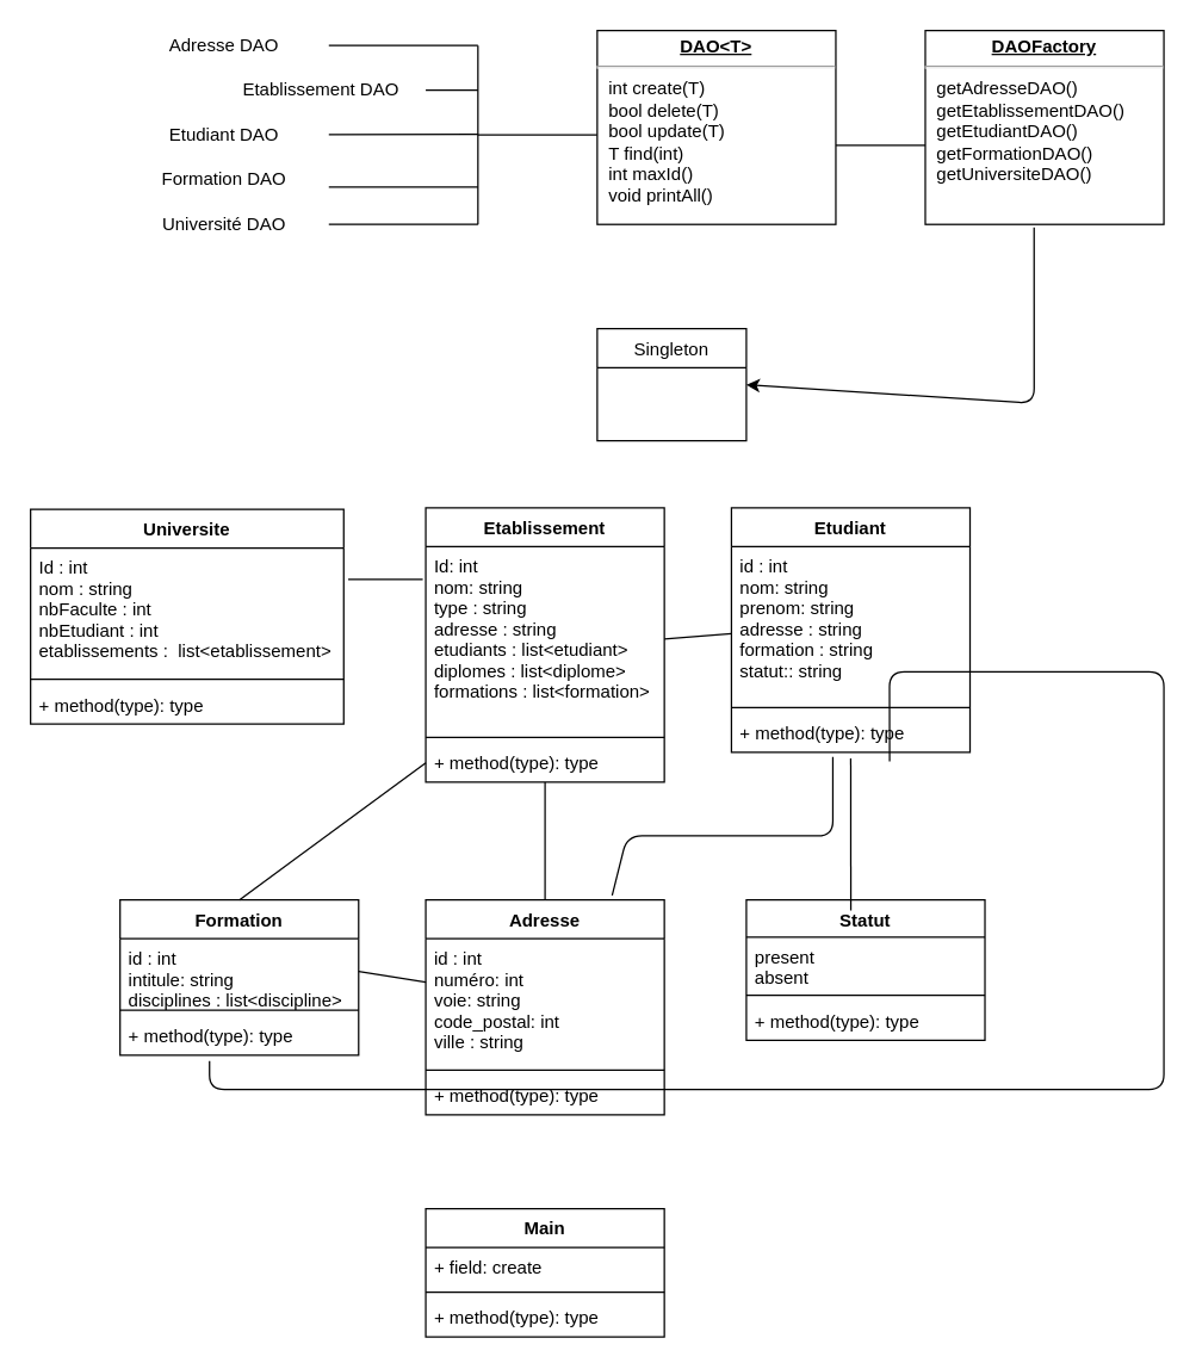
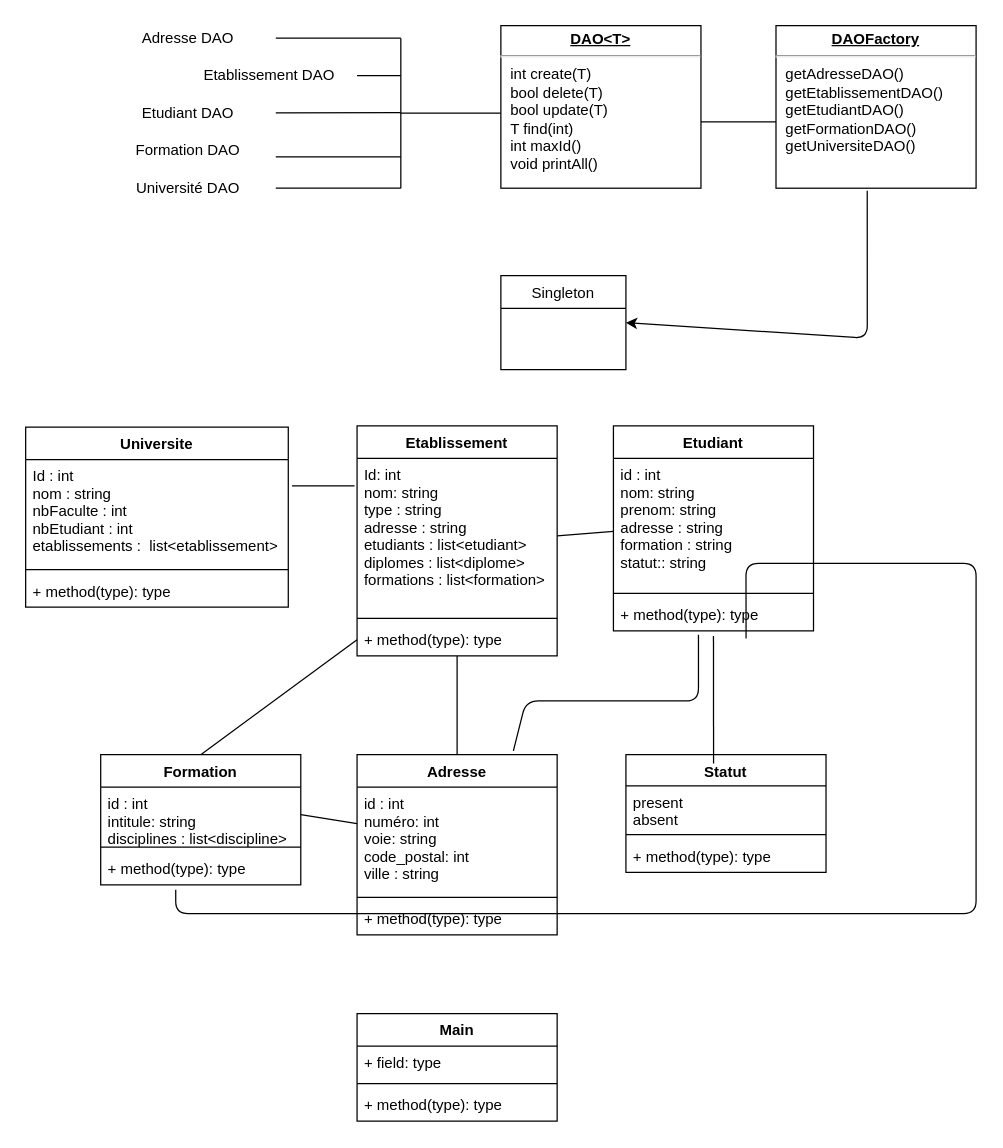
  <mxCell id="0" />
  <mxCell id="1" parent="0" />
  <mxCell id="2" value="Adresse DAO" style="text;html=1;strokeColor=none;fillColor=none;align=center;verticalAlign=middle;whiteSpace=wrap;rounded=0;" vertex="1" parent="1"><mxGeometry x="80" y="20" width="140" height="20" as="geometry" /></mxCell>
  <mxCell id="3" value="Etablissement DAO" style="text;html=1;strokeColor=none;fillColor=none;align=center;verticalAlign=middle;whiteSpace=wrap;rounded=0;" vertex="1" parent="1"><mxGeometry x="145" y="50" width="140" height="20" as="geometry" /></mxCell>
  <mxCell id="4" value="Etudiant DAO" style="text;html=1;strokeColor=none;fillColor=none;align=center;verticalAlign=middle;whiteSpace=wrap;rounded=0;" vertex="1" parent="1"><mxGeometry x="80" y="80" width="140" height="20" as="geometry" /></mxCell>
  <mxCell id="5" value="Formation DAO&lt;br&gt;" style="text;html=1;strokeColor=none;fillColor=none;align=center;verticalAlign=middle;whiteSpace=wrap;rounded=0;" vertex="1" parent="1"><mxGeometry x="80" y="110" width="140" height="20" as="geometry" /></mxCell>
  <mxCell id="6" value="Université&amp;nbsp;DAO" style="text;html=1;strokeColor=none;fillColor=none;align=center;verticalAlign=middle;whiteSpace=wrap;rounded=0;" vertex="1" parent="1"><mxGeometry x="80" y="140" width="140" height="20" as="geometry" /></mxCell>
  <mxCell id="7" value="" style="endArrow=none;html=1;" edge="1" parent="1"><mxGeometry width="50" height="50" relative="1" as="geometry"><mxPoint x="220" y="30" as="sourcePoint" /><mxPoint x="320" y="30" as="targetPoint" /></mxGeometry></mxCell>
  <mxCell id="8" value="" style="endArrow=none;html=1;exitX=1;exitY=0.5;exitDx=0;exitDy=0;" edge="1" parent="1" source="3"><mxGeometry width="50" height="50" relative="1" as="geometry"><mxPoint x="240" y="60" as="sourcePoint" /><mxPoint x="320" y="60" as="targetPoint" /></mxGeometry></mxCell>
  <mxCell id="9" value="" style="endArrow=none;html=1;" edge="1" parent="1" source="4"><mxGeometry width="50" height="50" relative="1" as="geometry"><mxPoint x="240" y="89.5" as="sourcePoint" /><mxPoint x="320" y="89.5" as="targetPoint" /></mxGeometry></mxCell>
  <mxCell id="10" value="" style="endArrow=none;html=1;exitX=1;exitY=0.75;exitDx=0;exitDy=0;" edge="1" parent="1" source="5"><mxGeometry width="50" height="50" relative="1" as="geometry"><mxPoint x="250" y="60" as="sourcePoint" /><mxPoint x="320" y="125" as="targetPoint" /></mxGeometry></mxCell>
  <mxCell id="11" value="" style="endArrow=none;html=1;exitX=1;exitY=0.5;exitDx=0;exitDy=0;" edge="1" parent="1" source="6"><mxGeometry width="50" height="50" relative="1" as="geometry"><mxPoint x="250" y="149.5" as="sourcePoint" /><mxPoint x="320" y="150" as="targetPoint" /></mxGeometry></mxCell>
  <mxCell id="12" value="" style="endArrow=none;html=1;" edge="1" parent="1"><mxGeometry width="50" height="50" relative="1" as="geometry"><mxPoint x="320" y="150" as="sourcePoint" /><mxPoint x="320" y="30" as="targetPoint" /></mxGeometry></mxCell>
  <mxCell id="13" value="" style="endArrow=none;html=1;entryX=0;entryY=0.5;entryDx=0;entryDy=0;" edge="1" parent="1"><mxGeometry width="50" height="50" relative="1" as="geometry"><mxPoint x="320" y="90" as="sourcePoint" /><mxPoint x="400" y="90" as="targetPoint" /></mxGeometry></mxCell>
  <mxCell id="14" value="&lt;p style=&quot;margin: 0px ; margin-top: 4px ; text-align: center ; text-decoration: underline&quot;&gt;&lt;b&gt;DAO&amp;lt;T&amp;gt;&lt;/b&gt;&lt;/p&gt;&lt;hr&gt;&lt;p style=&quot;margin: 0px ; margin-left: 8px&quot;&gt;int create(T)&lt;/p&gt;&lt;p style=&quot;margin: 0px ; margin-left: 8px&quot;&gt;bool delete(T)&lt;/p&gt;&lt;p style=&quot;margin: 0px ; margin-left: 8px&quot;&gt;bool update(T)&lt;/p&gt;&lt;p style=&quot;margin: 0px ; margin-left: 8px&quot;&gt;T find(int)&lt;/p&gt;&lt;p style=&quot;margin: 0px ; margin-left: 8px&quot;&gt;int maxId()&lt;/p&gt;&lt;p style=&quot;margin: 0px ; margin-left: 8px&quot;&gt;void printAll()&lt;/p&gt;" style="verticalAlign=top;align=left;overflow=fill;fontSize=12;fontFamily=Helvetica;html=1;" vertex="1" parent="1"><mxGeometry x="400" y="20" width="160" height="130" as="geometry" /></mxCell>
  <mxCell id="15" value="&lt;p style=&quot;margin: 0px ; margin-top: 4px ; text-align: center ; text-decoration: underline&quot;&gt;&lt;b&gt;DAOFactory&lt;/b&gt;&lt;/p&gt;&lt;hr&gt;&lt;p style=&quot;margin: 0px ; margin-left: 8px&quot;&gt;getAdresseDAO()&lt;/p&gt;&lt;p style=&quot;margin: 0px ; margin-left: 8px&quot;&gt;getEtablissementDAO()&lt;/p&gt;&lt;p style=&quot;margin: 0px ; margin-left: 8px&quot;&gt;getEtudiantDAO()&lt;/p&gt;&lt;p style=&quot;margin: 0px ; margin-left: 8px&quot;&gt;getFormationDAO()&lt;/p&gt;&lt;p style=&quot;margin: 0px ; margin-left: 8px&quot;&gt;getUniversiteDAO()&lt;/p&gt;" style="verticalAlign=top;align=left;overflow=fill;fontSize=12;fontFamily=Helvetica;html=1;" vertex="1" parent="1"><mxGeometry x="620" y="20" width="160" height="130" as="geometry" /></mxCell>
  <mxCell id="16" value="" style="endArrow=none;html=1;entryX=0;entryY=0.592;entryDx=0;entryDy=0;entryPerimeter=0;" edge="1" parent="1" target="15"><mxGeometry width="50" height="50" relative="1" as="geometry"><mxPoint x="560" y="97" as="sourcePoint" /><mxPoint x="130" y="180" as="targetPoint" /></mxGeometry></mxCell>
  <mxCell id="17" value="" style="endArrow=classic;html=1;exitX=0.456;exitY=1.015;exitDx=0;exitDy=0;exitPerimeter=0;entryX=1;entryY=0.5;entryDx=0;entryDy=0;" edge="1" parent="1" source="15" target="18"><mxGeometry width="50" height="50" relative="1" as="geometry"><mxPoint x="80" y="230" as="sourcePoint" /><mxPoint x="693" y="320" as="targetPoint" /><Array as="points"><mxPoint x="693" y="270" /></Array></mxGeometry></mxCell>
  <mxCell id="18" value="Singleton" style="swimlane;fontStyle=0;childLayout=stackLayout;horizontal=1;startSize=26;fillColor=none;horizontalStack=0;resizeParent=1;resizeParentMax=0;resizeLast=0;collapsible=1;marginBottom=0;" vertex="1" parent="1"><mxGeometry x="400" y="220" width="100" height="75" as="geometry" /></mxCell>
  <mxCell id="19" value="Universite" style="swimlane;fontStyle=1;align=center;verticalAlign=top;childLayout=stackLayout;horizontal=1;startSize=26;horizontalStack=0;resizeParent=1;resizeParentMax=0;resizeLast=0;collapsible=1;marginBottom=0;" vertex="1" parent="1"><mxGeometry x="20" y="341" width="210" height="144" as="geometry" /></mxCell>
  <mxCell id="20" value="Id : int&#10;nom : string&#10;nbFaculte : int&#10;nbEtudiant : int&#10;etablissements :  list&lt;etablissement&gt;&#10;" style="text;strokeColor=none;fillColor=none;align=left;verticalAlign=top;spacingLeft=4;spacingRight=4;overflow=hidden;rotatable=0;points=[[0,0.5],[1,0.5]];portConstraint=eastwest;" vertex="1" parent="19"><mxGeometry y="26" width="210" height="84" as="geometry" /></mxCell>
  <mxCell id="21" value="" style="line;strokeWidth=1;fillColor=none;align=left;verticalAlign=middle;spacingTop=-1;spacingLeft=3;spacingRight=3;rotatable=0;labelPosition=right;points=[];portConstraint=eastwest;" vertex="1" parent="19"><mxGeometry y="110" width="210" height="8" as="geometry" /></mxCell>
  <mxCell id="22" value="+ method(type): type" style="text;strokeColor=none;fillColor=none;align=left;verticalAlign=top;spacingLeft=4;spacingRight=4;overflow=hidden;rotatable=0;points=[[0,0.5],[1,0.5]];portConstraint=eastwest;" vertex="1" parent="19"><mxGeometry y="118" width="210" height="26" as="geometry" /></mxCell>
  <mxCell id="23" value="Etablissement" style="swimlane;fontStyle=1;align=center;verticalAlign=top;childLayout=stackLayout;horizontal=1;startSize=26;horizontalStack=0;resizeParent=1;resizeParentMax=0;resizeLast=0;collapsible=1;marginBottom=0;" vertex="1" parent="1"><mxGeometry x="285" y="340" width="160" height="184" as="geometry" /></mxCell>
  <mxCell id="24" value="Id: int&#10;nom: string&#10;type : string&#10;adresse : string&#10;etudiants : list&lt;etudiant&gt;&#10;diplomes : list&lt;diplome&gt;&#10;formations : list&lt;formation&gt;&#10;" style="text;strokeColor=none;fillColor=none;align=left;verticalAlign=top;spacingLeft=4;spacingRight=4;overflow=hidden;rotatable=0;points=[[0,0.5],[1,0.5]];portConstraint=eastwest;" vertex="1" parent="23"><mxGeometry y="26" width="160" height="124" as="geometry" /></mxCell>
  <mxCell id="25" value="" style="line;strokeWidth=1;fillColor=none;align=left;verticalAlign=middle;spacingTop=-1;spacingLeft=3;spacingRight=3;rotatable=0;labelPosition=right;points=[];portConstraint=eastwest;" vertex="1" parent="23"><mxGeometry y="150" width="160" height="8" as="geometry" /></mxCell>
  <mxCell id="26" value="+ method(type): type" style="text;strokeColor=none;fillColor=none;align=left;verticalAlign=top;spacingLeft=4;spacingRight=4;overflow=hidden;rotatable=0;points=[[0,0.5],[1,0.5]];portConstraint=eastwest;" vertex="1" parent="23"><mxGeometry y="158" width="160" height="26" as="geometry" /></mxCell>
  <mxCell id="27" value="Etudiant" style="swimlane;fontStyle=1;align=center;verticalAlign=top;childLayout=stackLayout;horizontal=1;startSize=26;horizontalStack=0;resizeParent=1;resizeParentMax=0;resizeLast=0;collapsible=1;marginBottom=0;" vertex="1" parent="1"><mxGeometry x="490" y="340" width="160" height="164" as="geometry" /></mxCell>
  <mxCell id="28" value="id : int&#10;nom: string&#10;prenom: string&#10;adresse : string&#10;formation : string&#10;statut:: string&#10;" style="text;strokeColor=none;fillColor=none;align=left;verticalAlign=top;spacingLeft=4;spacingRight=4;overflow=hidden;rotatable=0;points=[[0,0.5],[1,0.5]];portConstraint=eastwest;" vertex="1" parent="27"><mxGeometry y="26" width="160" height="104" as="geometry" /></mxCell>
  <mxCell id="29" value="" style="line;strokeWidth=1;fillColor=none;align=left;verticalAlign=middle;spacingTop=-1;spacingLeft=3;spacingRight=3;rotatable=0;labelPosition=right;points=[];portConstraint=eastwest;" vertex="1" parent="27"><mxGeometry y="130" width="160" height="8" as="geometry" /></mxCell>
  <mxCell id="30" value="+ method(type): type" style="text;strokeColor=none;fillColor=none;align=left;verticalAlign=top;spacingLeft=4;spacingRight=4;overflow=hidden;rotatable=0;points=[[0,0.5],[1,0.5]];portConstraint=eastwest;" vertex="1" parent="27"><mxGeometry y="138" width="160" height="26" as="geometry" /></mxCell>
  <mxCell id="31" value="Formation&#10;&#10;" style="swimlane;fontStyle=1;align=center;verticalAlign=top;childLayout=stackLayout;horizontal=1;startSize=26;horizontalStack=0;resizeParent=1;resizeParentMax=0;resizeLast=0;collapsible=1;marginBottom=0;" vertex="1" parent="1"><mxGeometry x="80" y="603" width="160" height="104" as="geometry" /></mxCell>
  <mxCell id="32" value="id : int&#10;intitule: string&#10;disciplines : list&lt;discipline&gt;&#10;" style="text;strokeColor=none;fillColor=none;align=left;verticalAlign=top;spacingLeft=4;spacingRight=4;overflow=hidden;rotatable=0;points=[[0,0.5],[1,0.5]];portConstraint=eastwest;" vertex="1" parent="31"><mxGeometry y="26" width="160" height="44" as="geometry" /></mxCell>
  <mxCell id="33" value="" style="line;strokeWidth=1;fillColor=none;align=left;verticalAlign=middle;spacingTop=-1;spacingLeft=3;spacingRight=3;rotatable=0;labelPosition=right;points=[];portConstraint=eastwest;" vertex="1" parent="31"><mxGeometry y="70" width="160" height="8" as="geometry" /></mxCell>
  <mxCell id="34" value="+ method(type): type" style="text;strokeColor=none;fillColor=none;align=left;verticalAlign=top;spacingLeft=4;spacingRight=4;overflow=hidden;rotatable=0;points=[[0,0.5],[1,0.5]];portConstraint=eastwest;" vertex="1" parent="31"><mxGeometry y="78" width="160" height="26" as="geometry" /></mxCell>
  <mxCell id="35" value="Adresse" style="swimlane;fontStyle=1;align=center;verticalAlign=top;childLayout=stackLayout;horizontal=1;startSize=26;horizontalStack=0;resizeParent=1;resizeParentMax=0;resizeLast=0;collapsible=1;marginBottom=0;" vertex="1" parent="1"><mxGeometry x="285" y="603" width="160" height="144" as="geometry" /></mxCell>
  <mxCell id="36" value="id : int&#10;numéro: int&#10;voie: string&#10;code_postal: int&#10;ville : string&#10;&#10;" style="text;strokeColor=none;fillColor=none;align=left;verticalAlign=top;spacingLeft=4;spacingRight=4;overflow=hidden;rotatable=0;points=[[0,0.5],[1,0.5]];portConstraint=eastwest;" vertex="1" parent="35"><mxGeometry y="26" width="160" height="84" as="geometry" /></mxCell>
  <mxCell id="37" value="" style="line;strokeWidth=1;fillColor=none;align=left;verticalAlign=middle;spacingTop=-1;spacingLeft=3;spacingRight=3;rotatable=0;labelPosition=right;points=[];portConstraint=eastwest;" vertex="1" parent="35"><mxGeometry y="110" width="160" height="8" as="geometry" /></mxCell>
  <mxCell id="38" value="+ method(type): type" style="text;strokeColor=none;fillColor=none;align=left;verticalAlign=top;spacingLeft=4;spacingRight=4;overflow=hidden;rotatable=0;points=[[0,0.5],[1,0.5]];portConstraint=eastwest;" vertex="1" parent="35"><mxGeometry y="118" width="160" height="26" as="geometry" /></mxCell>
  <mxCell id="39" value="Statut" style="swimlane;fontStyle=1;align=center;verticalAlign=top;childLayout=stackLayout;horizontal=1;startSize=25;horizontalStack=0;resizeParent=1;resizeParentMax=0;resizeLast=0;collapsible=1;marginBottom=0;" vertex="1" parent="1"><mxGeometry x="500" y="603" width="160" height="94" as="geometry" /></mxCell>
  <mxCell id="40" value="present&#10;absent&#10;" style="text;strokeColor=none;fillColor=none;align=left;verticalAlign=top;spacingLeft=4;spacingRight=4;overflow=hidden;rotatable=0;points=[[0,0.5],[1,0.5]];portConstraint=eastwest;" vertex="1" parent="39"><mxGeometry y="25" width="160" height="35" as="geometry" /></mxCell>
  <mxCell id="41" value="" style="line;strokeWidth=1;fillColor=none;align=left;verticalAlign=middle;spacingTop=-1;spacingLeft=3;spacingRight=3;rotatable=0;labelPosition=right;points=[];portConstraint=eastwest;" vertex="1" parent="39"><mxGeometry y="60" width="160" height="8" as="geometry" /></mxCell>
  <mxCell id="42" value="+ method(type): type" style="text;strokeColor=none;fillColor=none;align=left;verticalAlign=top;spacingLeft=4;spacingRight=4;overflow=hidden;rotatable=0;points=[[0,0.5],[1,0.5]];portConstraint=eastwest;" vertex="1" parent="39"><mxGeometry y="68" width="160" height="26" as="geometry" /></mxCell>
  <mxCell id="43" value="Main" style="swimlane;fontStyle=1;align=center;verticalAlign=top;childLayout=stackLayout;horizontal=1;startSize=26;horizontalStack=0;resizeParent=1;resizeParentMax=0;resizeLast=0;collapsible=1;marginBottom=0;" vertex="1" parent="1"><mxGeometry x="285" y="810" width="160" height="86" as="geometry" /></mxCell>
- <mxCell id="44" value="+ field: create" style="text;strokeColor=none;fillColor=none;align=left;verticalAlign=top;spacingLeft=4;spacingRight=4;overflow=hidden;rotatable=0;points=[[0,0.5],[1,0.5]];portConstraint=eastwest;" vertex="1" parent="43"><mxGeometry y="26" width="160" height="26" as="geometry" /></mxCell>
+ <mxCell id="44" value="+ field: type" style="text;strokeColor=none;fillColor=none;align=left;verticalAlign=top;spacingLeft=4;spacingRight=4;overflow=hidden;rotatable=0;points=[[0,0.5],[1,0.5]];portConstraint=eastwest;" vertex="1" parent="43"><mxGeometry y="26" width="160" height="26" as="geometry" /></mxCell>
  <mxCell id="45" value="" style="line;strokeWidth=1;fillColor=none;align=left;verticalAlign=middle;spacingTop=-1;spacingLeft=3;spacingRight=3;rotatable=0;labelPosition=right;points=[];portConstraint=eastwest;" vertex="1" parent="43"><mxGeometry y="52" width="160" height="8" as="geometry" /></mxCell>
  <mxCell id="46" value="+ method(type): type" style="text;strokeColor=none;fillColor=none;align=left;verticalAlign=top;spacingLeft=4;spacingRight=4;overflow=hidden;rotatable=0;points=[[0,0.5],[1,0.5]];portConstraint=eastwest;" vertex="1" parent="43"><mxGeometry y="60" width="160" height="26" as="geometry" /></mxCell>
  <mxCell id="47" value="" style="endArrow=none;html=1;" edge="1" parent="1"><mxGeometry width="50" height="50" relative="1" as="geometry"><mxPoint x="245" y="389" as="sourcePoint" /><mxPoint x="245" y="389" as="targetPoint" /></mxGeometry></mxCell>
  <mxCell id="48" value="" style="endArrow=none;html=1;" edge="1" parent="1"><mxGeometry width="50" height="50" relative="1" as="geometry"><mxPoint x="233" y="388" as="sourcePoint" /><mxPoint x="283" y="388" as="targetPoint" /></mxGeometry></mxCell>
  <mxCell id="49" value="" style="endArrow=none;html=1;exitX=1;exitY=0.5;exitDx=0;exitDy=0;" edge="1" parent="1" source="24" target="28"><mxGeometry width="50" height="50" relative="1" as="geometry"><mxPoint x="260" y="468" as="sourcePoint" /><mxPoint x="330" y="467.5" as="targetPoint" /></mxGeometry></mxCell>
  <mxCell id="50" value="" style="endArrow=none;html=1;exitX=1;exitY=0.5;exitDx=0;exitDy=0;" edge="1" parent="1" source="32" target="36"><mxGeometry width="50" height="50" relative="1" as="geometry"><mxPoint x="270" y="478" as="sourcePoint" /><mxPoint x="340" y="477.5" as="targetPoint" /></mxGeometry></mxCell>
  <mxCell id="51" value="" style="endArrow=none;html=1;exitX=0.5;exitY=1.154;exitDx=0;exitDy=0;exitPerimeter=0;entryX=0.438;entryY=0.074;entryDx=0;entryDy=0;entryPerimeter=0;" edge="1" parent="1" source="30" target="39"><mxGeometry width="50" height="50" relative="1" as="geometry"><mxPoint x="280" y="488" as="sourcePoint" /><mxPoint x="570" y="470" as="targetPoint" /></mxGeometry></mxCell>
  <mxCell id="52" value="" style="endArrow=none;html=1;entryX=0.5;entryY=0;entryDx=0;entryDy=0;" edge="1" parent="1" source="26" target="35"><mxGeometry width="50" height="50" relative="1" as="geometry"><mxPoint x="290" y="498" as="sourcePoint" /><mxPoint x="360" y="470" as="targetPoint" /></mxGeometry></mxCell>
  <mxCell id="53" value="" style="endArrow=none;html=1;entryX=0.425;entryY=1.115;entryDx=0;entryDy=0;entryPerimeter=0;" edge="1" parent="1" target="30"><mxGeometry width="50" height="50" relative="1" as="geometry"><mxPoint x="410" y="600" as="sourcePoint" /><mxPoint x="370" y="507.5" as="targetPoint" /><Array as="points"><mxPoint x="420" y="560" /><mxPoint x="558" y="560" /></Array></mxGeometry></mxCell>
  <mxCell id="54" value="" style="endArrow=none;html=1;entryX=0;entryY=0.5;entryDx=0;entryDy=0;exitX=0.5;exitY=0;exitDx=0;exitDy=0;" edge="1" parent="1" source="31" target="26"><mxGeometry width="50" height="50" relative="1" as="geometry"><mxPoint x="80" y="780" as="sourcePoint" /><mxPoint x="130" y="730" as="targetPoint" /></mxGeometry></mxCell>
  <mxCell id="55" value="" style="endArrow=none;html=1;entryX=0.375;entryY=1.154;entryDx=0;entryDy=0;entryPerimeter=0;exitX=0.663;exitY=1.231;exitDx=0;exitDy=0;exitPerimeter=0;" edge="1" parent="1" source="30" target="34"><mxGeometry width="50" height="50" relative="1" as="geometry"><mxPoint x="80" y="780" as="sourcePoint" /><mxPoint x="130" y="730" as="targetPoint" /><Array as="points"><mxPoint x="596" y="450" /><mxPoint x="780" y="450" /><mxPoint x="780" y="730" /><mxPoint x="140" y="730" /></Array></mxGeometry></mxCell>
